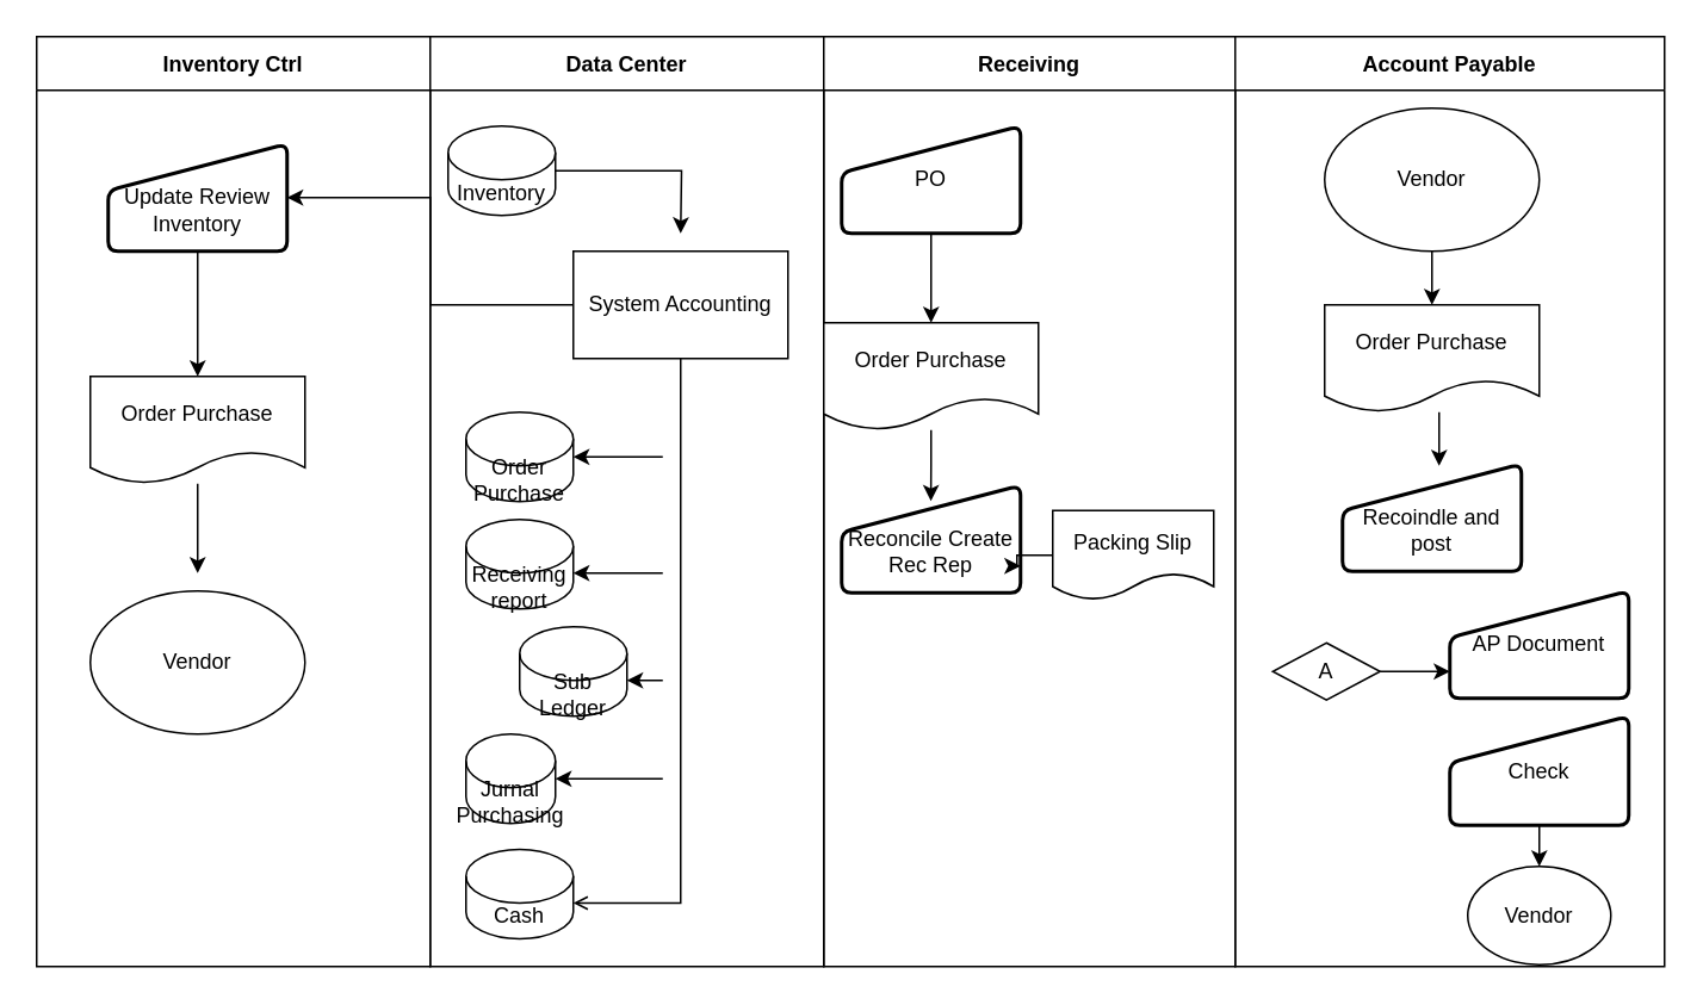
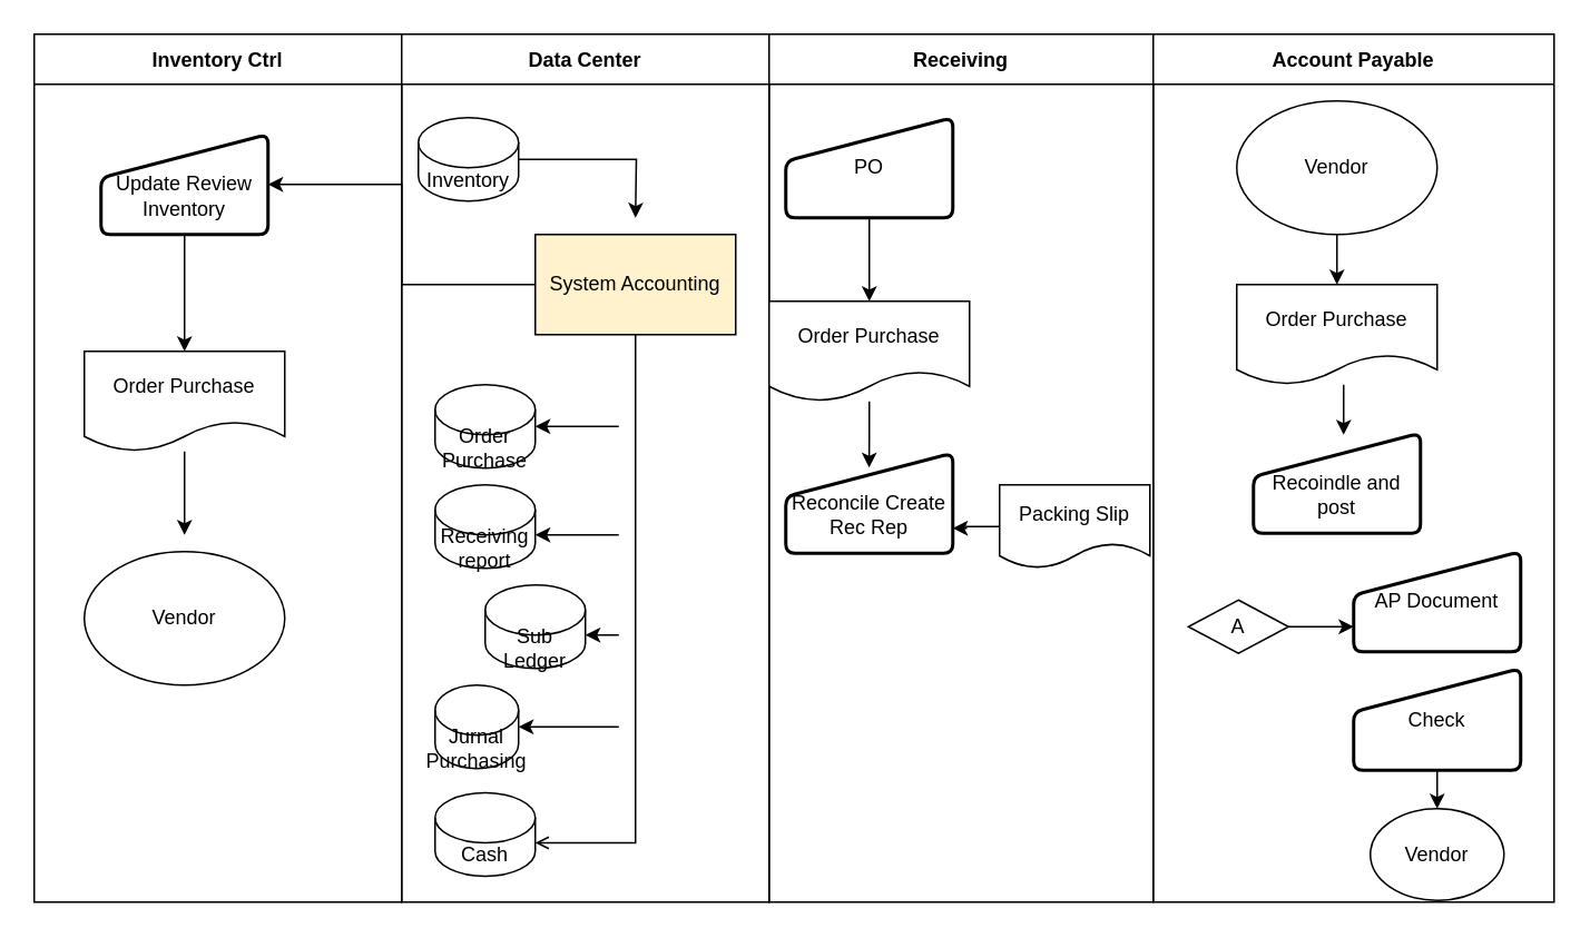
  <mxCell id="0" />
  <mxCell id="1" parent="0" />
  <mxCell id="2" value="Inventory Ctrl" style="swimlane;startSize=30;" vertex="1" parent="1"><mxGeometry y="20" width="220" height="520" as="geometry" x="20" /></mxCell>
  <mxCell id="3" style="edgeStyle=orthogonalEdgeStyle;rounded=0;orthogonalLoop=1;jettySize=auto;html=1;entryX=0.5;entryY=0;entryDx=0;entryDy=0;" edge="1" parent="2" source="4" target="5"><mxGeometry relative="1" as="geometry" /></mxCell>
  <mxCell id="4" value="&lt;br&gt;Update Review Inventory" style="html=1;strokeWidth=2;shape=manualInput;whiteSpace=wrap;rounded=1;size=26;arcSize=11;" vertex="1" parent="2"><mxGeometry x="40" y="60" width="100" height="60" as="geometry" /></mxCell>
  <mxCell id="5" value="Order Purchase" style="shape=document;whiteSpace=wrap;html=1;boundedLbl=1;" vertex="1" parent="2"><mxGeometry x="30" y="190" width="120" height="60" as="geometry" /></mxCell>
  <mxCell id="6" value="Vendor" style="ellipse;whiteSpace=wrap;html=1;" vertex="1" parent="2"><mxGeometry x="30" y="310" width="120" height="80" as="geometry" /></mxCell>
  <mxCell id="7" value="Data Center" style="swimlane;startSize=30;" vertex="1" parent="1"><mxGeometry x="240" y="20" width="220" height="520" as="geometry" /></mxCell>
  <mxCell id="8" value="Inventory&lt;span style=&quot;color: rgba(0 , 0 , 0 , 0) ; font-family: monospace ; font-size: 0px&quot;&gt;%3CmxGraphModel%3E%3Croot%3E%3CmxCell%20id%3D%220%22%2F%3E%3CmxCell%20id%3D%221%22%20parent%3D%220%22%2F%3E%3CmxCell%20id%3D%222%22%20value%3D%22Order%20Purchase%22%20style%3D%22shape%3Ddocument%3BwhiteSpace%3Dwrap%3Bhtml%3D1%3BboundedLbl%3D1%3B%22%20vertex%3D%221%22%20parent%3D%221%22%3E%3CmxGeometry%20x%3D%22440%22%20y%3D%22290%22%20width%3D%22120%22%20height%3D%2260%22%20as%3D%22geometry%22%2F%3E%3C%2FmxCell%3E%3C%2Froot%3E%3C%2FmxGraphModel%3E&lt;/span&gt;" style="shape=cylinder3;whiteSpace=wrap;html=1;boundedLbl=1;backgroundOutline=1;size=15;" vertex="1" parent="7"><mxGeometry x="10" y="50" width="60" height="50" as="geometry" /></mxCell>
  <mxCell id="9" value="Order Purchase" style="shape=cylinder3;whiteSpace=wrap;html=1;boundedLbl=1;backgroundOutline=1;size=15;" vertex="1" parent="7"><mxGeometry x="20" y="210" width="60" height="50" as="geometry" /></mxCell>
  <mxCell id="10" value="Receiving report" style="shape=cylinder3;whiteSpace=wrap;html=1;boundedLbl=1;backgroundOutline=1;size=15;" vertex="1" parent="7"><mxGeometry x="20" y="270" width="60" height="50" as="geometry" /></mxCell>
  <mxCell id="11" value="Sub Ledger" style="shape=cylinder3;whiteSpace=wrap;html=1;boundedLbl=1;backgroundOutline=1;size=15;" vertex="1" parent="7"><mxGeometry x="50" y="330" width="60" height="50" as="geometry" /></mxCell>
  <mxCell id="12" value="Jurnal Purchasing" style="shape=cylinder3;whiteSpace=wrap;html=1;boundedLbl=1;backgroundOutline=1;size=15;" vertex="1" parent="7"><mxGeometry x="20" y="390" width="50" height="50" as="geometry" /></mxCell>
  <mxCell id="13" value="Cash" style="shape=cylinder3;whiteSpace=wrap;html=1;boundedLbl=1;backgroundOutline=1;size=15;" vertex="1" parent="7"><mxGeometry x="20" y="454.5" width="60" height="50" as="geometry" /></mxCell>
  <mxCell id="14" style="edgeStyle=orthogonalEdgeStyle;rounded=0;orthogonalLoop=1;jettySize=auto;html=1;entryX=1;entryY=0;entryDx=0;entryDy=30;entryPerimeter=0;endArrow=open;" edge="1" parent="7" source="15" target="13"><mxGeometry relative="1" as="geometry"><Array as="points"><mxPoint x="140" y="484" /></Array></mxGeometry></mxCell>
- <mxCell id="15" value="System Accounting" style="rounded=0;whiteSpace=wrap;html=1;" vertex="1" parent="7"><mxGeometry x="80" y="120" width="120" height="60" as="geometry" /></mxCell>
+ <mxCell id="15" value="System Accounting" style="rounded=0;whiteSpace=wrap;html=1;fillColor=#fff2cc;" vertex="1" parent="7"><mxGeometry x="80" y="120" width="120" height="60" as="geometry" /></mxCell>
  <mxCell id="16" value="Receiving" style="swimlane;startSize=30;" vertex="1" parent="1"><mxGeometry x="460" y="20" width="230" height="520" as="geometry" /></mxCell>
  <mxCell id="17" style="edgeStyle=orthogonalEdgeStyle;rounded=0;orthogonalLoop=1;jettySize=auto;html=1;" edge="1" parent="16" source="18" target="20"><mxGeometry relative="1" as="geometry" /></mxCell>
  <mxCell id="18" value="PO" style="html=1;strokeWidth=2;shape=manualInput;whiteSpace=wrap;rounded=1;size=26;arcSize=11;" vertex="1" parent="16"><mxGeometry x="10" y="50" width="100" height="60" as="geometry" /></mxCell>
  <mxCell id="19" style="edgeStyle=orthogonalEdgeStyle;rounded=0;orthogonalLoop=1;jettySize=auto;html=1;entryX=0.499;entryY=0.145;entryDx=0;entryDy=0;entryPerimeter=0;" edge="1" parent="16" source="20" target="21"><mxGeometry relative="1" as="geometry" /></mxCell>
  <mxCell id="20" value="Order Purchase" style="shape=document;whiteSpace=wrap;html=1;boundedLbl=1;" vertex="1" parent="16"><mxGeometry y="160" width="120" height="60" as="geometry" /></mxCell>
  <mxCell id="21" value="&lt;br&gt;Reconcile Create Rec Rep" style="html=1;strokeWidth=2;shape=manualInput;whiteSpace=wrap;rounded=1;size=26;arcSize=11;" vertex="1" parent="16"><mxGeometry x="10" y="251" width="100" height="60" as="geometry" /></mxCell>
  <mxCell id="22" style="edgeStyle=orthogonalEdgeStyle;rounded=0;orthogonalLoop=1;jettySize=auto;html=1;entryX=1;entryY=0.75;entryDx=0;entryDy=0;" edge="1" parent="16" source="23" target="21"><mxGeometry relative="1" as="geometry" /></mxCell>
- <mxCell id="23" value="Packing Slip" style="shape=document;whiteSpace=wrap;html=1;boundedLbl=1;" vertex="1" parent="16"><mxGeometry x="128" y="265" width="90" height="50" as="geometry" /></mxCell>
+ <mxCell id="23" value="Packing Slip" style="shape=document;whiteSpace=wrap;html=1;boundedLbl=1;" vertex="1" parent="16"><mxGeometry x="138" y="270" width="90" height="50" as="geometry" /></mxCell>
  <mxCell id="24" value="Account Payable" style="swimlane;startSize=30;" vertex="1" parent="1"><mxGeometry x="690" y="20" width="240" height="520" as="geometry" /></mxCell>
  <mxCell id="25" style="edgeStyle=orthogonalEdgeStyle;rounded=0;orthogonalLoop=1;jettySize=auto;html=1;" edge="1" parent="24" source="26"><mxGeometry relative="1" as="geometry"><mxPoint x="110" y="150" as="targetPoint" /></mxGeometry></mxCell>
  <mxCell id="26" value="Vendor" style="ellipse;whiteSpace=wrap;html=1;" vertex="1" parent="24"><mxGeometry x="50" y="40" width="120" height="80" as="geometry" /></mxCell>
  <mxCell id="27" value="Order Purchase" style="shape=document;whiteSpace=wrap;html=1;boundedLbl=1;" vertex="1" parent="24"><mxGeometry x="50" y="150" width="120" height="60" as="geometry" /></mxCell>
  <mxCell id="28" value="&lt;br&gt;Recoindle and post" style="html=1;strokeWidth=2;shape=manualInput;whiteSpace=wrap;rounded=1;size=26;arcSize=11;" vertex="1" parent="24"><mxGeometry x="60" y="239" width="100" height="60" as="geometry" /></mxCell>
  <mxCell id="29" value="" style="endArrow=classic;html=1;rounded=0;" edge="1" parent="24"><mxGeometry width="50" height="50" relative="1" as="geometry"><mxPoint x="114" y="210" as="sourcePoint" /><mxPoint x="114" y="240" as="targetPoint" /></mxGeometry></mxCell>
  <mxCell id="30" value="A" style="rhombus;whiteSpace=wrap;html=1;" vertex="1" parent="24"><mxGeometry x="21" y="339" width="60" height="32" as="geometry" /></mxCell>
  <mxCell id="31" value="AP Document" style="html=1;strokeWidth=2;shape=manualInput;whiteSpace=wrap;rounded=1;size=26;arcSize=11;" vertex="1" parent="24"><mxGeometry x="120" y="310" width="100" height="60" as="geometry" /></mxCell>
  <mxCell id="32" value="" style="endArrow=classic;html=1;rounded=0;entryX=0;entryY=0.75;entryDx=0;entryDy=0;exitX=1;exitY=0.5;exitDx=0;exitDy=0;" edge="1" parent="24" source="30" target="31"><mxGeometry width="50" height="50" relative="1" as="geometry"><mxPoint x="-190" y="340" as="sourcePoint" /><mxPoint x="-140" y="290" as="targetPoint" /></mxGeometry></mxCell>
  <mxCell id="33" style="edgeStyle=orthogonalEdgeStyle;rounded=0;orthogonalLoop=1;jettySize=auto;html=1;entryX=0.5;entryY=0;entryDx=0;entryDy=0;" edge="1" parent="24" source="34" target="35"><mxGeometry relative="1" as="geometry" /></mxCell>
  <mxCell id="34" value="Check" style="html=1;strokeWidth=2;shape=manualInput;whiteSpace=wrap;rounded=1;size=26;arcSize=11;" vertex="1" parent="24"><mxGeometry x="120" y="380" width="100" height="61" as="geometry" /></mxCell>
  <mxCell id="35" value="Vendor" style="ellipse;whiteSpace=wrap;html=1;" vertex="1" parent="24"><mxGeometry x="130" y="464" width="80" height="55" as="geometry" /></mxCell>
  <mxCell id="36" value="" style="endArrow=classic;html=1;rounded=0;entryX=1;entryY=0.5;entryDx=0;entryDy=0;entryPerimeter=0;" edge="1" parent="1" target="12"><mxGeometry width="50" height="50" relative="1" as="geometry"><mxPoint x="370" y="435" as="sourcePoint" /><mxPoint x="580" y="310" as="targetPoint" /></mxGeometry></mxCell>
  <mxCell id="37" value="" style="endArrow=classic;html=1;rounded=0;entryX=1;entryY=0;entryDx=0;entryDy=30;entryPerimeter=0;" edge="1" parent="1" target="11"><mxGeometry width="50" height="50" relative="1" as="geometry"><mxPoint x="370" y="380" as="sourcePoint" /><mxPoint x="320" y="445" as="targetPoint" /></mxGeometry></mxCell>
  <mxCell id="38" value="" style="endArrow=classic;html=1;rounded=0;entryX=1;entryY=0;entryDx=0;entryDy=30;entryPerimeter=0;" edge="1" parent="1" target="10"><mxGeometry width="50" height="50" relative="1" as="geometry"><mxPoint x="370" y="320" as="sourcePoint" /><mxPoint x="330" y="390" as="targetPoint" /></mxGeometry></mxCell>
  <mxCell id="39" value="" style="endArrow=classic;html=1;rounded=0;entryX=1;entryY=0.5;entryDx=0;entryDy=0;entryPerimeter=0;" edge="1" parent="1" target="9"><mxGeometry width="50" height="50" relative="1" as="geometry"><mxPoint x="370" y="255" as="sourcePoint" /><mxPoint x="330" y="330" as="targetPoint" /></mxGeometry></mxCell>
  <mxCell id="40" style="edgeStyle=orthogonalEdgeStyle;rounded=0;orthogonalLoop=1;jettySize=auto;html=1;" edge="1" parent="1" source="8"><mxGeometry relative="1" as="geometry"><mxPoint x="380" y="130" as="targetPoint" /></mxGeometry></mxCell>
  <mxCell id="41" style="edgeStyle=orthogonalEdgeStyle;rounded=0;orthogonalLoop=1;jettySize=auto;html=1;entryX=1;entryY=0.5;entryDx=0;entryDy=0;" edge="1" parent="1" source="15" target="4"><mxGeometry relative="1" as="geometry" /></mxCell>
  <mxCell id="42" style="edgeStyle=orthogonalEdgeStyle;rounded=0;orthogonalLoop=1;jettySize=auto;html=1;" edge="1" parent="1" source="5"><mxGeometry relative="1" as="geometry"><mxPoint x="110" y="320" as="targetPoint" /></mxGeometry></mxCell>
